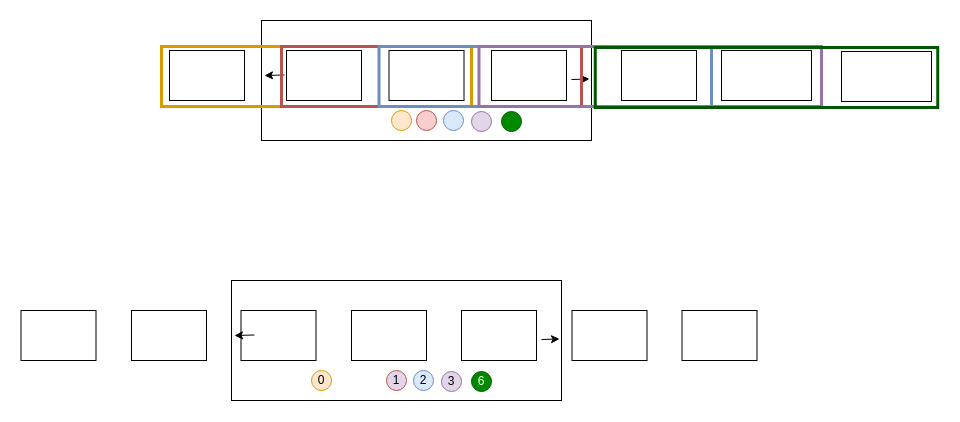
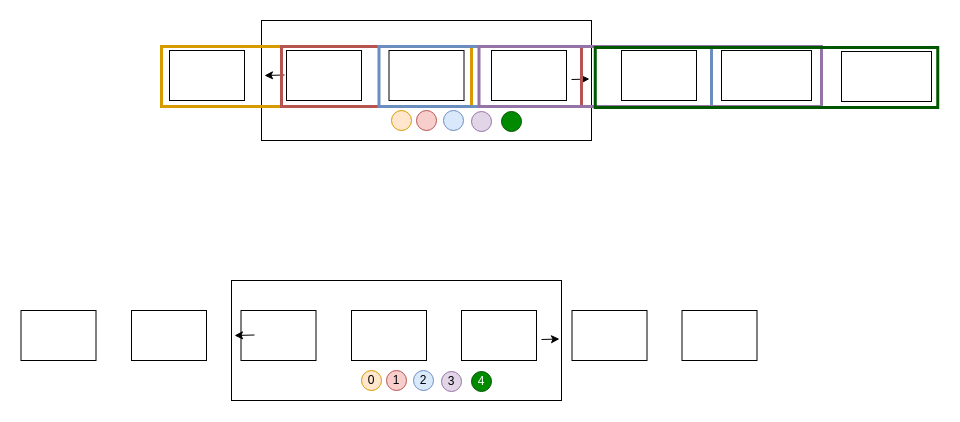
  <mxCell id="0" />
  <mxCell id="1" parent="0" />
  <mxCell id="2" value="" style="whiteSpace=wrap;html=1;" vertex="1" parent="1"><mxGeometry x="261" y="20" width="330" height="120" as="geometry" /></mxCell>
  <mxCell id="3" value="" style="whiteSpace=wrap;html=1;" vertex="1" parent="1"><mxGeometry x="286" y="50" width="75" height="50" as="geometry" /></mxCell>
  <mxCell id="4" value="" style="whiteSpace=wrap;html=1;" vertex="1" parent="1"><mxGeometry x="388.5" y="50" width="75" height="50" as="geometry" /></mxCell>
  <mxCell id="5" value="" style="whiteSpace=wrap;html=1;" vertex="1" parent="1"><mxGeometry x="491" y="50" width="75" height="50" as="geometry" /></mxCell>
  <mxCell id="6" value="" style="whiteSpace=wrap;html=1;" vertex="1" parent="1"><mxGeometry x="169" y="50" width="75" height="50" as="geometry" /></mxCell>
  <mxCell id="7" value="" style="whiteSpace=wrap;html=1;" vertex="1" parent="1"><mxGeometry x="621" y="50" width="75" height="50" as="geometry" /></mxCell>
  <mxCell id="8" value="" style="ellipse;whiteSpace=wrap;html=1;fillColor=#dae8fc;strokeColor=#6c8ebf;" vertex="1" parent="1"><mxGeometry x="443" y="110" width="20" height="20" as="geometry" /></mxCell>
  <mxCell id="9" value="" style="ellipse;whiteSpace=wrap;html=1;fillColor=#f8cecc;strokeColor=#b85450;" vertex="1" parent="1"><mxGeometry x="416" y="110" width="20" height="20" as="geometry" /></mxCell>
  <mxCell id="10" value="" style="ellipse;whiteSpace=wrap;html=1;fillColor=#ffe6cc;strokeColor=#d79b00;" vertex="1" parent="1"><mxGeometry x="391" y="110" width="20" height="20" as="geometry" /></mxCell>
  <mxCell id="11" value="" style="edgeStyle=none;orthogonalLoop=1;jettySize=auto;html=1;" edge="1" parent="1"><mxGeometry width="80" relative="1" as="geometry"><mxPoint x="571" y="79" as="sourcePoint" /><mxPoint x="589" y="78.5" as="targetPoint" /><Array as="points" /></mxGeometry></mxCell>
  <mxCell id="12" value="" style="edgeStyle=none;orthogonalLoop=1;jettySize=auto;html=1;" edge="1" parent="1"><mxGeometry width="80" relative="1" as="geometry"><mxPoint x="284" y="74.5" as="sourcePoint" /><mxPoint x="264" y="75" as="targetPoint" /><Array as="points" /></mxGeometry></mxCell>
  <mxCell id="13" value="" style="whiteSpace=wrap;html=1;fillColor=none;strokeColor=#d79b00;strokeWidth=3;" vertex="1" parent="1"><mxGeometry x="161" y="46" width="310" height="60" as="geometry" /></mxCell>
  <mxCell id="14" value="" style="whiteSpace=wrap;html=1;fillColor=none;strokeColor=#b85450;strokeWidth=3;" vertex="1" parent="1"><mxGeometry x="281" y="46" width="300" height="60" as="geometry" /></mxCell>
  <mxCell id="15" value="" style="whiteSpace=wrap;html=1;fillColor=none;strokeColor=#6c8ebf;strokeWidth=3;" vertex="1" parent="1"><mxGeometry x="378.5" y="46" width="332.5" height="60" as="geometry" /></mxCell>
  <mxCell id="16" value="" style="whiteSpace=wrap;html=1;" vertex="1" parent="1"><mxGeometry x="721" y="50" width="90" height="50" as="geometry" /></mxCell>
  <mxCell id="17" value="" style="whiteSpace=wrap;html=1;" vertex="1" parent="1"><mxGeometry x="841" y="51" width="90" height="50" as="geometry" /></mxCell>
  <mxCell id="18" value="" style="whiteSpace=wrap;html=1;fillColor=none;strokeColor=#9673a6;strokeWidth=3;" vertex="1" parent="1"><mxGeometry x="478.5" y="46" width="342.5" height="60" as="geometry" /></mxCell>
  <mxCell id="19" value="" style="whiteSpace=wrap;html=1;fillColor=none;strokeColor=#005700;strokeWidth=3;fontColor=#ffffff;" vertex="1" parent="1"><mxGeometry x="594.75" y="47" width="342.5" height="60" as="geometry" /></mxCell>
  <mxCell id="20" value="" style="ellipse;whiteSpace=wrap;html=1;fillColor=#e1d5e7;strokeColor=#9673a6;" vertex="1" parent="1"><mxGeometry x="471" y="111" width="20" height="20" as="geometry" /></mxCell>
  <mxCell id="21" value="" style="ellipse;whiteSpace=wrap;html=1;fillColor=#008a00;strokeColor=#005700;fontColor=#ffffff;" vertex="1" parent="1"><mxGeometry x="501" y="111" width="20" height="20" as="geometry" /></mxCell>
  <mxCell id="22" value="" style="whiteSpace=wrap;html=1;" vertex="1" parent="1"><mxGeometry x="231" y="280" width="330" height="120" as="geometry" /></mxCell>
  <mxCell id="23" value="" style="whiteSpace=wrap;html=1;" vertex="1" parent="1"><mxGeometry x="240.5" y="310" width="75" height="50" as="geometry" /></mxCell>
  <mxCell id="24" value="" style="whiteSpace=wrap;html=1;" vertex="1" parent="1"><mxGeometry x="351" y="310" width="75" height="50" as="geometry" /></mxCell>
  <mxCell id="25" value="" style="whiteSpace=wrap;html=1;" vertex="1" parent="1"><mxGeometry x="461" y="310" width="75" height="50" as="geometry" /></mxCell>
  <mxCell id="26" value="2" style="ellipse;whiteSpace=wrap;html=1;fillColor=#dae8fc;strokeColor=#6c8ebf;" vertex="1" parent="1"><mxGeometry x="413" y="370" width="20" height="20" as="geometry" /></mxCell>
- <mxCell id="27" value="1" style="ellipse;whiteSpace=wrap;html=1;fillColor=#e1d5e7;strokeColor=#b85450;" vertex="1" parent="1"><mxGeometry x="386" y="370" width="20" height="20" as="geometry" /></mxCell>
- <mxCell id="28" value="0" style="ellipse;whiteSpace=wrap;html=1;fillColor=#ffe6cc;strokeColor=#d79b00;" vertex="1" parent="1"><mxGeometry x="311" y="370" width="20" height="20" as="geometry" /></mxCell>
+ <mxCell id="27" value="1" style="ellipse;whiteSpace=wrap;html=1;fillColor=#f8cecc;strokeColor=#b85450;" vertex="1" parent="1"><mxGeometry x="386" y="370" width="20" height="20" as="geometry" /></mxCell>
+ <mxCell id="28" value="0" style="ellipse;whiteSpace=wrap;html=1;fillColor=#ffe6cc;strokeColor=#d79b00;" vertex="1" parent="1"><mxGeometry x="361" y="370" width="20" height="20" as="geometry" /></mxCell>
  <mxCell id="29" value="" style="edgeStyle=none;orthogonalLoop=1;jettySize=auto;html=1;" edge="1" parent="1"><mxGeometry width="80" relative="1" as="geometry"><mxPoint x="541" y="339" as="sourcePoint" /><mxPoint x="559" y="338.5" as="targetPoint" /><Array as="points" /></mxGeometry></mxCell>
  <mxCell id="30" value="" style="edgeStyle=none;orthogonalLoop=1;jettySize=auto;html=1;" edge="1" parent="1"><mxGeometry width="80" relative="1" as="geometry"><mxPoint x="254" y="334.5" as="sourcePoint" /><mxPoint x="234" y="335" as="targetPoint" /><Array as="points" /></mxGeometry></mxCell>
  <mxCell id="31" value="3" style="ellipse;whiteSpace=wrap;html=1;fillColor=#e1d5e7;strokeColor=#9673a6;" vertex="1" parent="1"><mxGeometry x="441" y="371" width="20" height="20" as="geometry" /></mxCell>
- <mxCell id="32" value="6" style="ellipse;whiteSpace=wrap;html=1;fillColor=#008a00;strokeColor=#005700;fontColor=#ffffff;" vertex="1" parent="1"><mxGeometry x="471" y="371" width="20" height="20" as="geometry" /></mxCell>
+ <mxCell id="32" value="4" style="ellipse;whiteSpace=wrap;html=1;fillColor=#008a00;strokeColor=#005700;fontColor=#ffffff;" vertex="1" parent="1"><mxGeometry x="471" y="371" width="20" height="20" as="geometry" /></mxCell>
  <mxCell id="33" value="" style="whiteSpace=wrap;html=1;" vertex="1" parent="1"><mxGeometry x="20.5" y="310" width="75" height="50" as="geometry" /></mxCell>
  <mxCell id="34" value="" style="whiteSpace=wrap;html=1;" vertex="1" parent="1"><mxGeometry x="131" y="310" width="75" height="50" as="geometry" /></mxCell>
  <mxCell id="35" value="" style="whiteSpace=wrap;html=1;" vertex="1" parent="1"><mxGeometry x="571.5" y="310" width="75" height="50" as="geometry" /></mxCell>
  <mxCell id="36" value="" style="whiteSpace=wrap;html=1;" vertex="1" parent="1"><mxGeometry x="681.5" y="310" width="75" height="50" as="geometry" /></mxCell>
